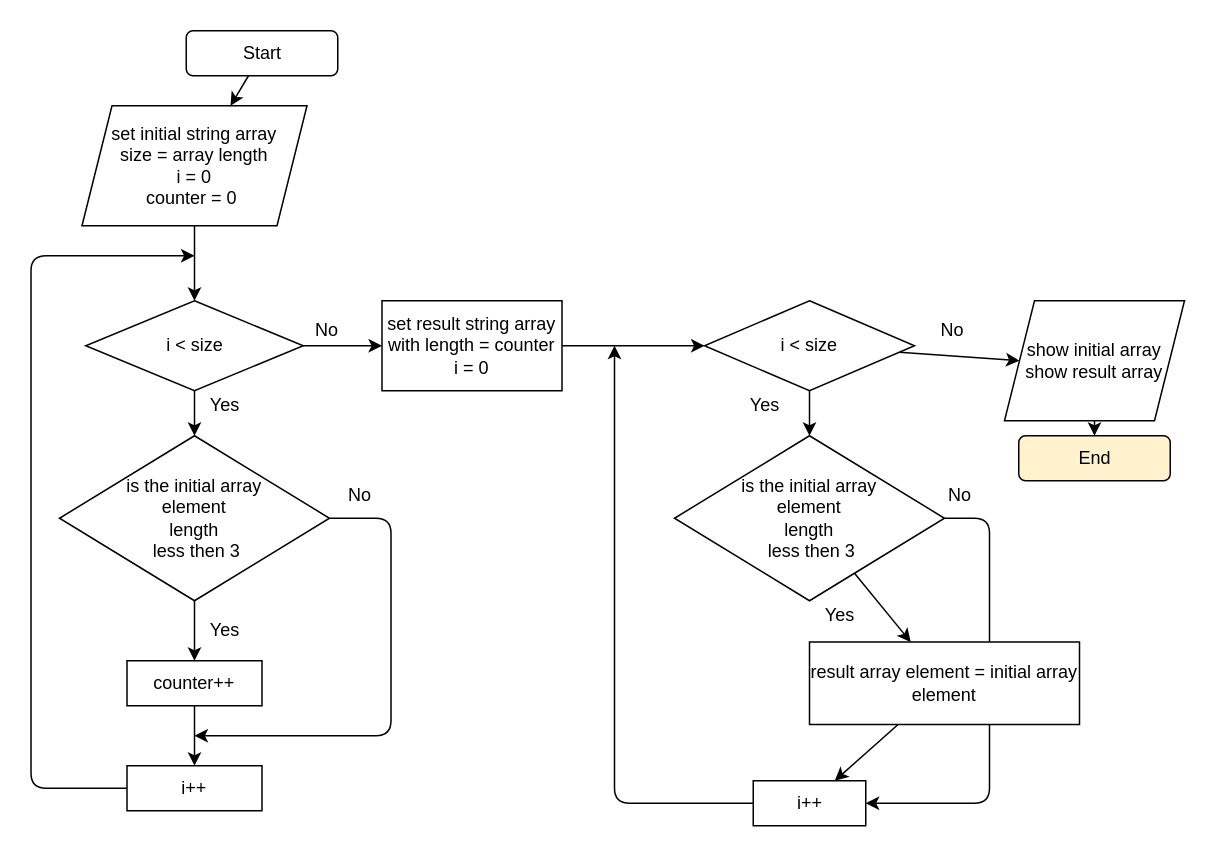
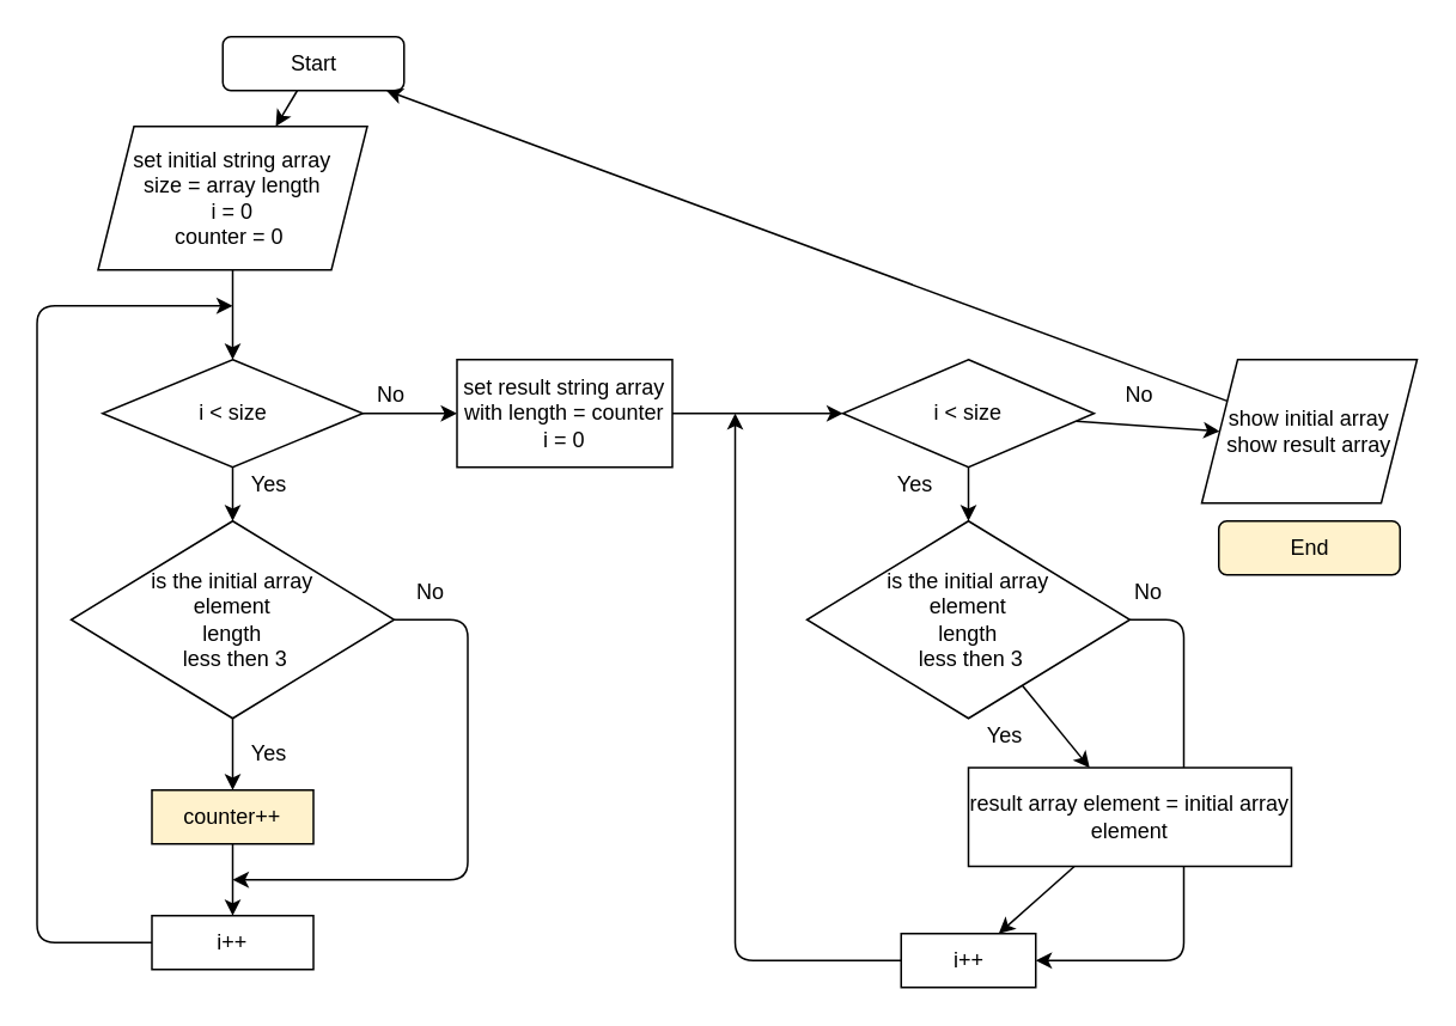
  <mxCell id="0" />
  <mxCell id="1" parent="0" />
  <mxCell id="2" value="" style="edgeStyle=none;html=1;" edge="1" parent="1" source="3" target="5"><mxGeometry relative="1" as="geometry" /></mxCell>
  <mxCell id="3" value="Start" style="rounded=1;whiteSpace=wrap;html=1;" vertex="1" parent="1"><mxGeometry x="123.5" y="20" width="101" height="30" as="geometry" /></mxCell>
  <mxCell id="4" value="" style="edgeStyle=none;html=1;entryX=0.5;entryY=0;entryDx=0;entryDy=0;" edge="1" parent="1" source="5" target="8"><mxGeometry relative="1" as="geometry"><mxPoint x="129" y="150" as="targetPoint" /></mxGeometry></mxCell>
  <mxCell id="5" value="set initial string array&lt;br&gt;size = array length&lt;br&gt;i = 0&lt;br&gt;counter = 0&amp;nbsp;" style="shape=parallelogram;perimeter=parallelogramPerimeter;whiteSpace=wrap;html=1;fixedSize=1;" vertex="1" parent="1"><mxGeometry x="54" y="70" width="150" height="80" as="geometry" /></mxCell>
  <mxCell id="6" value="" style="edgeStyle=none;html=1;" edge="1" parent="1" source="8"><mxGeometry relative="1" as="geometry"><mxPoint x="129" y="290" as="targetPoint" /></mxGeometry></mxCell>
  <mxCell id="7" value="" style="edgeStyle=none;html=1;entryX=0;entryY=0.5;entryDx=0;entryDy=0;" edge="1" parent="1" source="8" target="21"><mxGeometry relative="1" as="geometry"><mxPoint x="229" y="230" as="targetPoint" /></mxGeometry></mxCell>
  <mxCell id="8" value="i &amp;lt; size" style="rhombus;whiteSpace=wrap;html=1;" vertex="1" parent="1"><mxGeometry x="56.5" y="200" width="145" height="60" as="geometry" /></mxCell>
  <mxCell id="9" value="Yes" style="text;html=1;align=center;verticalAlign=middle;resizable=0;points=[];autosize=1;strokeColor=none;fillColor=none;" vertex="1" parent="1"><mxGeometry x="129" y="260" width="40" height="20" as="geometry" /></mxCell>
  <mxCell id="10" value="No" style="text;html=1;align=center;verticalAlign=middle;resizable=0;points=[];autosize=1;strokeColor=none;fillColor=none;" vertex="1" parent="1"><mxGeometry x="201.5" y="210" width="30" height="20" as="geometry" /></mxCell>
  <mxCell id="11" value="" style="edgeStyle=none;html=1;" edge="1" parent="1" source="13" target="15"><mxGeometry relative="1" as="geometry" /></mxCell>
  <mxCell id="12" style="edgeStyle=none;html=1;" edge="1" parent="1" source="13"><mxGeometry relative="1" as="geometry"><mxPoint x="129" y="490" as="targetPoint" /><Array as="points"><mxPoint x="260" y="345" /><mxPoint x="260" y="490" /></Array></mxGeometry></mxCell>
  <mxCell id="13" value="is the initial array &lt;br&gt;element &lt;br&gt;length&lt;br&gt;&amp;nbsp;less then 3" style="rhombus;whiteSpace=wrap;html=1;" vertex="1" parent="1"><mxGeometry x="39" y="290" width="180" height="110" as="geometry" /></mxCell>
  <mxCell id="14" value="" style="edgeStyle=none;html=1;" edge="1" parent="1" source="15" target="18"><mxGeometry relative="1" as="geometry" /></mxCell>
- <mxCell id="15" value="counter++" style="whiteSpace=wrap;html=1;" vertex="1" parent="1"><mxGeometry x="84" y="440" width="90" height="30" as="geometry" /></mxCell>
+ <mxCell id="15" value="counter++" style="whiteSpace=wrap;html=1;fillColor=#fff2cc;" vertex="1" parent="1"><mxGeometry x="84" y="440" width="90" height="30" as="geometry" /></mxCell>
  <mxCell id="16" value="Yes" style="text;html=1;align=center;verticalAlign=middle;resizable=0;points=[];autosize=1;strokeColor=none;fillColor=none;" vertex="1" parent="1"><mxGeometry x="129" y="410" width="40" height="20" as="geometry" /></mxCell>
  <mxCell id="17" style="edgeStyle=none;html=1;" edge="1" parent="1" source="18"><mxGeometry relative="1" as="geometry"><mxPoint x="129" y="170" as="targetPoint" /><Array as="points"><mxPoint x="20" y="525" /><mxPoint x="20" y="350" /><mxPoint x="20" y="170" /></Array></mxGeometry></mxCell>
  <mxCell id="18" value="i++" style="whiteSpace=wrap;html=1;" vertex="1" parent="1"><mxGeometry x="84" y="510" width="90" height="30" as="geometry" /></mxCell>
  <mxCell id="19" value="No" style="text;html=1;align=center;verticalAlign=middle;resizable=0;points=[];autosize=1;strokeColor=none;fillColor=none;" vertex="1" parent="1"><mxGeometry x="224" y="320" width="30" height="20" as="geometry" /></mxCell>
  <mxCell id="20" value="" style="edgeStyle=none;html=1;" edge="1" parent="1" source="21" target="24"><mxGeometry relative="1" as="geometry" /></mxCell>
  <mxCell id="21" value="set result string array with length = counter&lt;br&gt;i = 0" style="rounded=0;whiteSpace=wrap;html=1;" vertex="1" parent="1"><mxGeometry x="254" y="200" width="120" height="60" as="geometry" /></mxCell>
  <mxCell id="22" value="" style="edgeStyle=none;html=1;entryX=0.5;entryY=0;entryDx=0;entryDy=0;" edge="1" parent="1" source="24" target="28"><mxGeometry relative="1" as="geometry"><mxPoint x="489" y="340" as="targetPoint" /></mxGeometry></mxCell>
  <mxCell id="23" value="" style="edgeStyle=none;html=1;entryX=0;entryY=0.5;entryDx=0;entryDy=0;" edge="1" parent="1" source="24" target="37"><mxGeometry relative="1" as="geometry"><mxPoint x="669" y="230" as="targetPoint" /></mxGeometry></mxCell>
  <mxCell id="24" value="&lt;span&gt;i &amp;lt; size&lt;/span&gt;" style="rhombus;whiteSpace=wrap;html=1;rounded=0;" vertex="1" parent="1"><mxGeometry x="469" y="200" width="140" height="60" as="geometry" /></mxCell>
  <mxCell id="25" value="Yes" style="text;html=1;align=center;verticalAlign=middle;resizable=0;points=[];autosize=1;strokeColor=none;fillColor=none;" vertex="1" parent="1"><mxGeometry x="489" y="260" width="40" height="20" as="geometry" /></mxCell>
  <mxCell id="26" value="" style="edgeStyle=none;html=1;" edge="1" parent="1" source="28" target="30"><mxGeometry relative="1" as="geometry" /></mxCell>
  <mxCell id="27" style="edgeStyle=none;html=1;entryX=1;entryY=0.5;entryDx=0;entryDy=0;exitX=1;exitY=0.5;exitDx=0;exitDy=0;" edge="1" parent="1" source="28" target="33"><mxGeometry relative="1" as="geometry"><Array as="points"><mxPoint x="659" y="345" /><mxPoint x="659" y="535" /></Array></mxGeometry></mxCell>
  <mxCell id="28" value="is the initial array &lt;br&gt;element &lt;br&gt;length&lt;br&gt;&amp;nbsp;less then 3" style="rhombus;whiteSpace=wrap;html=1;" vertex="1" parent="1"><mxGeometry x="449" y="290" width="180" height="110" as="geometry" /></mxCell>
  <mxCell id="29" value="" style="edgeStyle=none;html=1;" edge="1" parent="1" source="30" target="33"><mxGeometry relative="1" as="geometry" /></mxCell>
  <mxCell id="30" value="result array element = initial array element" style="whiteSpace=wrap;html=1;" vertex="1" parent="1"><mxGeometry x="539" y="427.5" width="180" height="55" as="geometry" /></mxCell>
  <mxCell id="31" value="Yes" style="text;html=1;align=center;verticalAlign=middle;resizable=0;points=[];autosize=1;strokeColor=none;fillColor=none;" vertex="1" parent="1"><mxGeometry x="539" y="400" width="40" height="20" as="geometry" /></mxCell>
  <mxCell id="32" style="edgeStyle=none;html=1;" edge="1" parent="1" source="33"><mxGeometry relative="1" as="geometry"><mxPoint x="409" y="230" as="targetPoint" /><Array as="points"><mxPoint x="409" y="535" /></Array></mxGeometry></mxCell>
  <mxCell id="33" value="i++" style="whiteSpace=wrap;html=1;" vertex="1" parent="1"><mxGeometry x="501.5" y="520" width="75" height="30" as="geometry" /></mxCell>
  <mxCell id="34" value="No" style="text;html=1;align=center;verticalAlign=middle;resizable=0;points=[];autosize=1;strokeColor=none;fillColor=none;" vertex="1" parent="1"><mxGeometry x="624" y="320" width="30" height="20" as="geometry" /></mxCell>
  <mxCell id="35" value="No" style="text;html=1;align=center;verticalAlign=middle;resizable=0;points=[];autosize=1;strokeColor=none;fillColor=none;" vertex="1" parent="1"><mxGeometry x="619" y="210" width="30" height="20" as="geometry" /></mxCell>
- <mxCell id="36" value="" style="edgeStyle=none;html=1;" edge="1" parent="1" source="37" target="38"><mxGeometry relative="1" as="geometry" /></mxCell>
+ <mxCell id="36" value="" style="edgeStyle=none;html=1;" edge="1" parent="1" source="37" target="3"><mxGeometry relative="1" as="geometry" /></mxCell>
  <mxCell id="37" value="&lt;span&gt;show initial array&lt;/span&gt;&lt;br&gt;&lt;span&gt;show result array&lt;/span&gt;" style="shape=parallelogram;perimeter=parallelogramPerimeter;whiteSpace=wrap;html=1;fixedSize=1;" vertex="1" parent="1"><mxGeometry x="669" y="200" width="120" height="80" as="geometry" /></mxCell>
  <mxCell id="38" value="End" style="rounded=1;whiteSpace=wrap;html=1;fillColor=#fff2cc;" vertex="1" parent="1"><mxGeometry x="678.5" y="290" width="101" height="30" as="geometry" /></mxCell>
